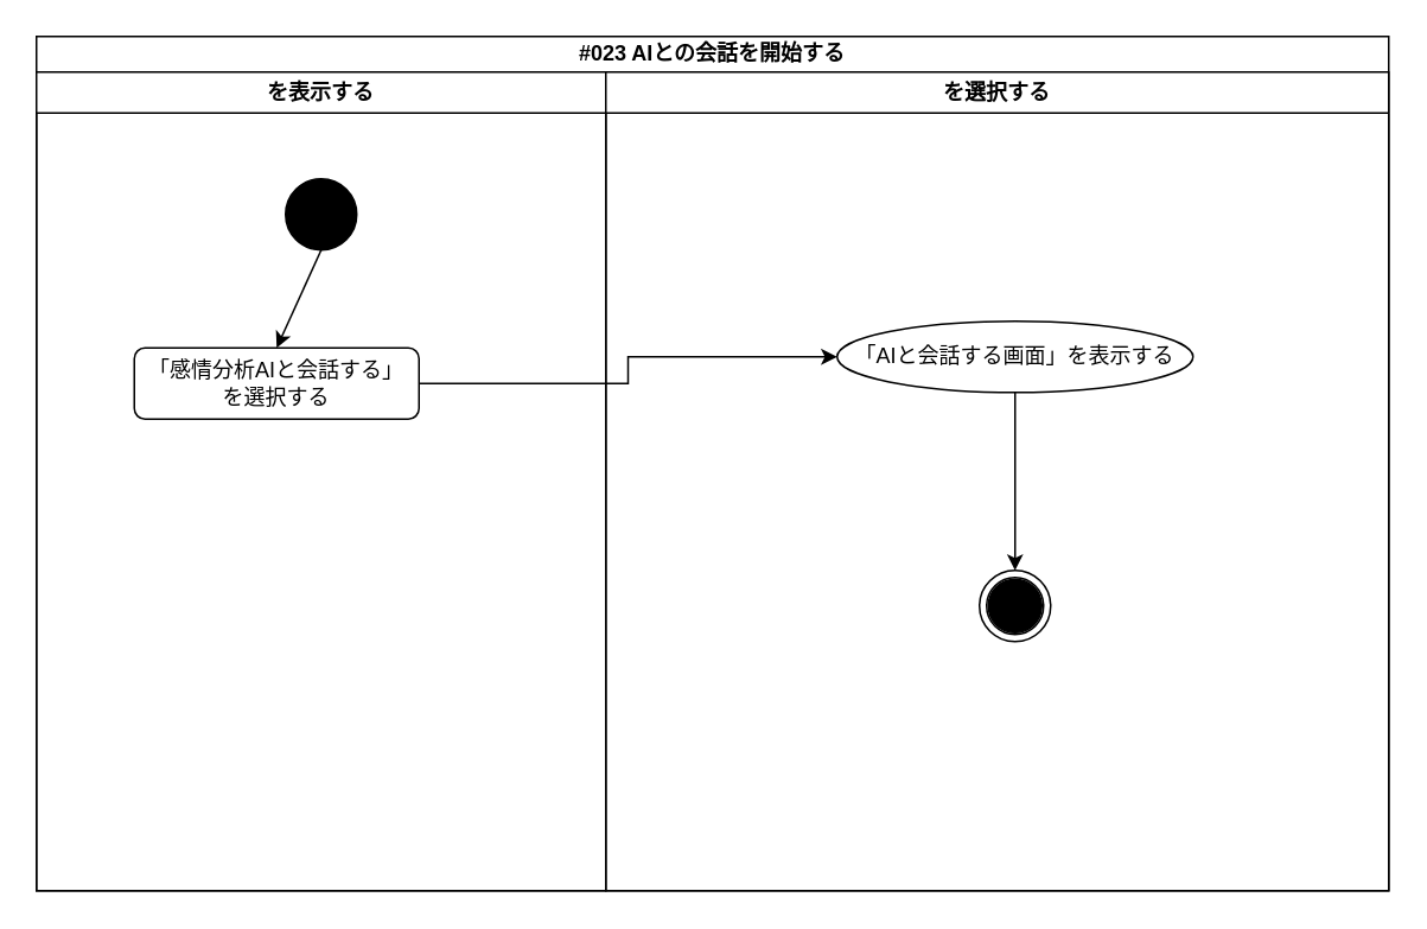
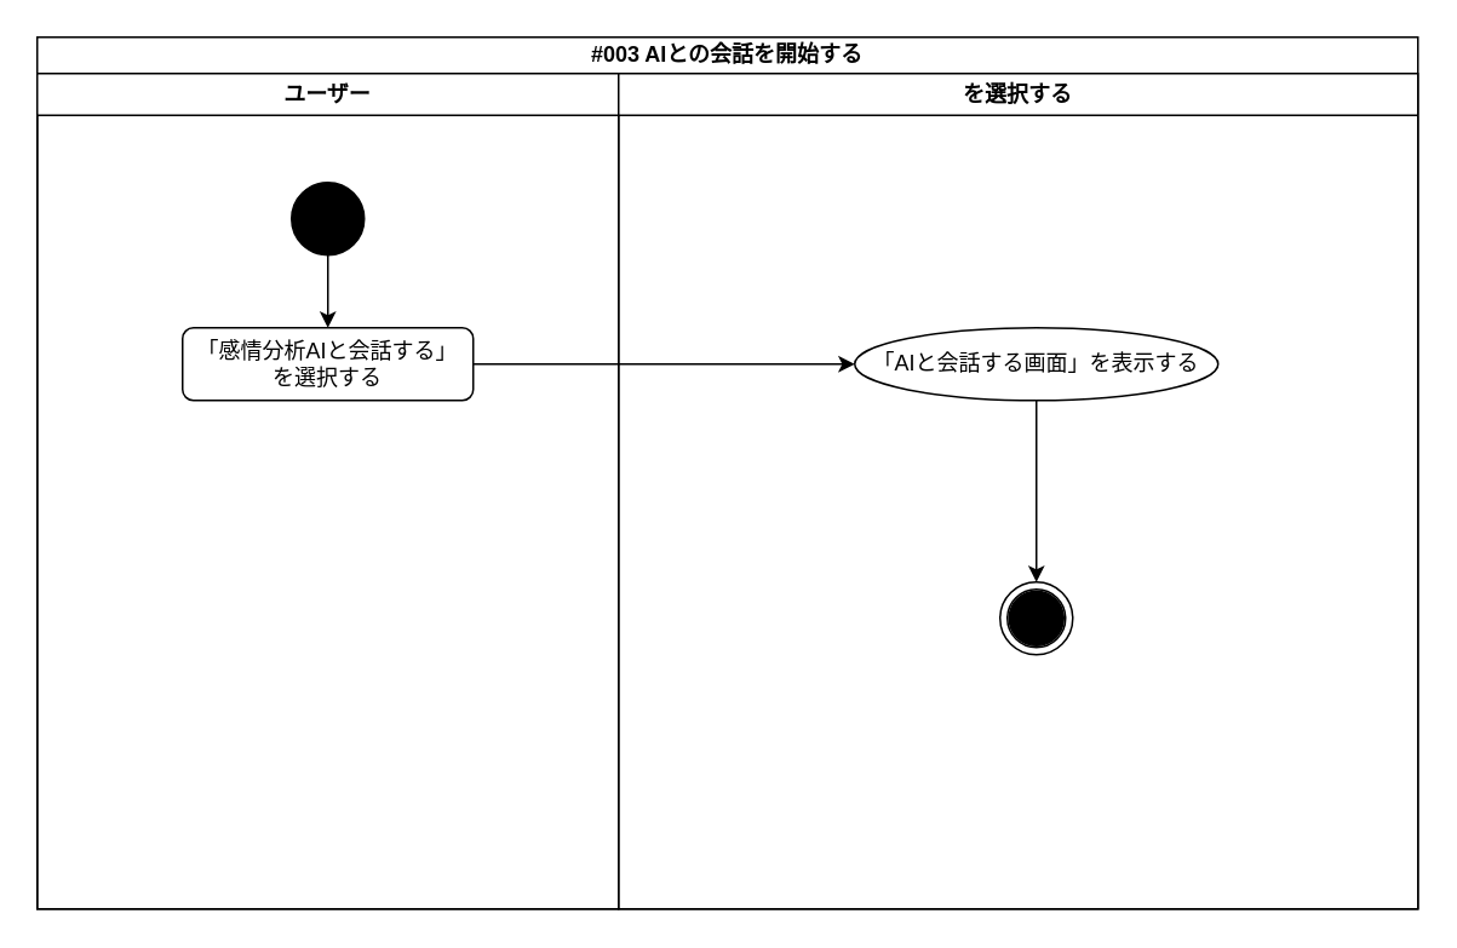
  <mxCell id="0" />
  <mxCell id="1" parent="0" />
- <mxCell id="2" value="#023 AIとの会話を開始する" style="swimlane;whiteSpace=wrap;html=1;swimlaneLine=1;startSize=20;rounded=0;" parent="1" vertex="1"><mxGeometry x="20" y="20" width="760" height="480" as="geometry" /></mxCell>
- <mxCell id="3" value="を表示する" style="swimlane;whiteSpace=wrap;html=1;" parent="2" vertex="1"><mxGeometry y="20" width="320" height="460" as="geometry"><mxRectangle y="20" width="90" height="30" as="alternateBounds" /></mxGeometry></mxCell>
+ <mxCell id="2" value="#003 AIとの会話を開始する" style="swimlane;whiteSpace=wrap;html=1;swimlaneLine=1;startSize=20;rounded=0;" parent="1" vertex="1"><mxGeometry x="20" y="20" width="760" height="480" as="geometry" /></mxCell>
+ <mxCell id="3" value="ユーザー" style="swimlane;whiteSpace=wrap;html=1;" parent="2" vertex="1"><mxGeometry y="20" width="320" height="460" as="geometry"><mxRectangle y="20" width="90" height="30" as="alternateBounds" /></mxGeometry></mxCell>
  <mxCell id="4" style="edgeStyle=none;html=1;exitX=0.5;exitY=1;exitDx=0;exitDy=0;entryX=0.5;entryY=0;entryDx=0;entryDy=0;rounded=0;" parent="3" source="5" target="6" edge="1"><mxGeometry relative="1" as="geometry" /></mxCell>
  <mxCell id="5" value="" style="ellipse;whiteSpace=wrap;html=1;aspect=fixed;fillColor=#000000;" parent="3" vertex="1"><mxGeometry x="140" y="60" width="40" height="40" as="geometry" /></mxCell>
- <mxCell id="6" value="「感情分析AIと会話する」&lt;br&gt;を選択する" style="rounded=1;whiteSpace=wrap;html=1;fillColor=none;" parent="3" vertex="1"><mxGeometry x="55" y="155" width="160" height="40" as="geometry" /></mxCell>
+ <mxCell id="6" value="「感情分析AIと会話する」&lt;br&gt;を選択する" style="rounded=1;whiteSpace=wrap;html=1;fillColor=none;" parent="3" vertex="1"><mxGeometry x="80" y="140" width="160" height="40" as="geometry" /></mxCell>
  <mxCell id="7" value="を選択する" style="swimlane;whiteSpace=wrap;html=1;" parent="2" vertex="1"><mxGeometry x="320" y="20" width="440" height="460" as="geometry"><mxRectangle x="320" y="20" width="90" height="30" as="alternateBounds" /></mxGeometry></mxCell>
  <mxCell id="8" style="edgeStyle=none;html=1;exitX=0.5;exitY=1;exitDx=0;exitDy=0;entryX=0.5;entryY=0;entryDx=0;entryDy=0;" parent="7" source="9" target="12" edge="1"><mxGeometry relative="1" as="geometry" /></mxCell>
  <mxCell id="9" value="「AIと会話する画面」を表示する" style="ellipse;whiteSpace=wrap;html=1;fillColor=none;" parent="7" vertex="1"><mxGeometry x="130" y="140" width="200" height="40" as="geometry" /></mxCell>
  <mxCell id="10" style="edgeStyle=orthogonalEdgeStyle;html=1;exitX=1;exitY=0.5;exitDx=0;exitDy=0;fontColor=#000000;rounded=0;" parent="7" edge="1"><mxGeometry relative="1" as="geometry"><mxPoint x="305" y="325" as="sourcePoint" /></mxGeometry></mxCell>
  <mxCell id="11" value="" style="group" parent="7" vertex="1" connectable="0"><mxGeometry x="210" y="280" width="140" height="40" as="geometry" /></mxCell>
  <mxCell id="12" value="" style="ellipse;shape=doubleEllipse;whiteSpace=wrap;html=1;aspect=fixed;rounded=0;fillColor=none;" parent="11" vertex="1"><mxGeometry width="40" height="40" as="geometry" /></mxCell>
  <mxCell id="13" value="" style="ellipse;whiteSpace=wrap;html=1;aspect=fixed;fillColor=#000000;" parent="11" vertex="1"><mxGeometry x="5.004" y="5" width="30" height="30" as="geometry" /></mxCell>
  <mxCell id="14" style="edgeStyle=orthogonalEdgeStyle;html=1;exitX=1;exitY=0.5;exitDx=0;exitDy=0;entryX=0;entryY=0.5;entryDx=0;entryDy=0;rounded=0;" parent="2" source="6" target="9" edge="1"><mxGeometry relative="1" as="geometry"><mxPoint x="440" y="180.0" as="targetPoint" /></mxGeometry></mxCell>
